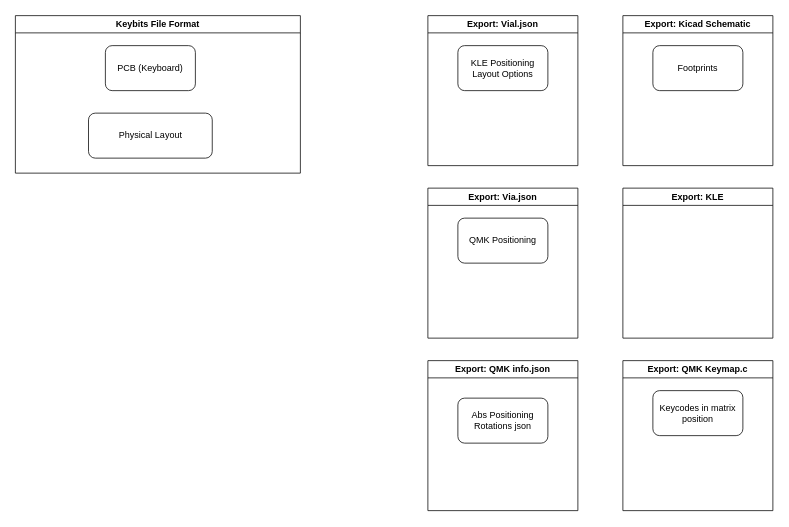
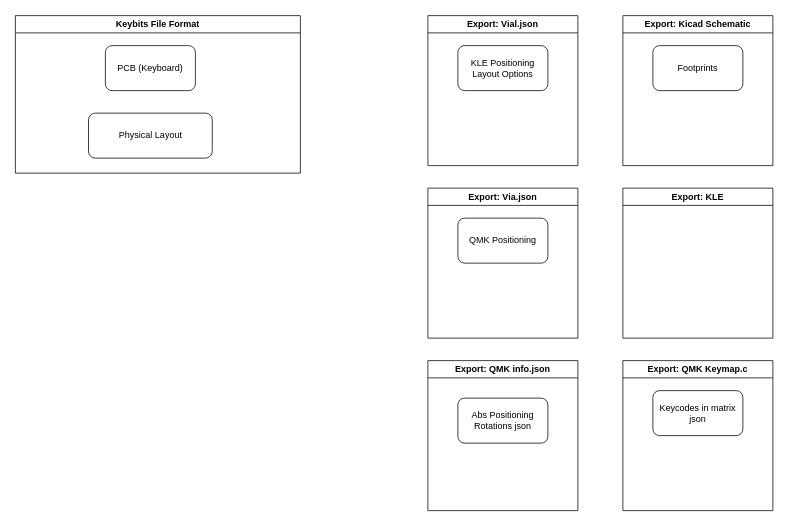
  <mxCell id="0" />
  <mxCell id="1" parent="0" />
  <mxCell id="2" value="Keybits File Format" style="swimlane;whiteSpace=wrap;html=1;" parent="1" vertex="1"><mxGeometry x="20" y="20" width="380" height="210" as="geometry"><mxRectangle x="30" y="50" width="140" height="30" as="alternateBounds" /></mxGeometry></mxCell>
  <mxCell id="3" value="PCB (Keyboard)" style="rounded=1;whiteSpace=wrap;html=1;" parent="2" vertex="1"><mxGeometry x="120" y="40" width="120" height="60" as="geometry" /></mxCell>
  <mxCell id="4" value="Physical Layout" style="rounded=1;whiteSpace=wrap;html=1;perimeterSpacing=30;" parent="2" vertex="1"><mxGeometry x="97.5" y="130" width="165" height="60" as="geometry" /></mxCell>
  <mxCell id="5" value="Export: Vial.json" style="swimlane;whiteSpace=wrap;html=1;" parent="1" vertex="1"><mxGeometry x="570" y="20" width="200" height="200" as="geometry" /></mxCell>
  <mxCell id="6" value="KLE Positioning&lt;br&gt;Layout Options" style="rounded=1;whiteSpace=wrap;html=1;" parent="5" vertex="1"><mxGeometry x="40" y="40" width="120" height="60" as="geometry" /></mxCell>
  <mxCell id="7" value="Export: Via.json" style="swimlane;whiteSpace=wrap;html=1;" parent="1" vertex="1"><mxGeometry x="570" y="250" width="200" height="200" as="geometry" /></mxCell>
  <mxCell id="8" value="QMK Positioning" style="rounded=1;whiteSpace=wrap;html=1;" parent="7" vertex="1"><mxGeometry x="40" y="40" width="120" height="60" as="geometry" /></mxCell>
  <mxCell id="9" value="Export: QMK info.json" style="swimlane;whiteSpace=wrap;html=1;" parent="1" vertex="1"><mxGeometry x="570" y="480" width="200" height="200" as="geometry" /></mxCell>
  <mxCell id="10" value="Abs Positioning&lt;br&gt;Rotations json" style="rounded=1;whiteSpace=wrap;html=1;" parent="9" vertex="1"><mxGeometry x="40" y="50" width="120" height="60" as="geometry" /></mxCell>
  <mxCell id="11" value="Export: Kicad Schematic" style="swimlane;whiteSpace=wrap;html=1;" parent="1" vertex="1"><mxGeometry x="830" y="20" width="200" height="200" as="geometry" /></mxCell>
  <mxCell id="12" value="Footprints" style="rounded=1;whiteSpace=wrap;html=1;" parent="11" vertex="1"><mxGeometry x="40" y="40" width="120" height="60" as="geometry" /></mxCell>
  <mxCell id="13" value="Export: QMK Keymap.c" style="swimlane;whiteSpace=wrap;html=1;" parent="1" vertex="1"><mxGeometry x="830" y="480" width="200" height="200" as="geometry" /></mxCell>
- <mxCell id="14" value="Keycodes in matrix position" style="rounded=1;whiteSpace=wrap;html=1;" parent="13" vertex="1"><mxGeometry x="40" y="40" width="120" height="60" as="geometry" /></mxCell>
+ <mxCell id="14" value="Keycodes in matrix json" style="rounded=1;whiteSpace=wrap;html=1;" parent="13" vertex="1"><mxGeometry x="40" y="40" width="120" height="60" as="geometry" /></mxCell>
  <mxCell id="15" value="Export: KLE" style="swimlane;whiteSpace=wrap;html=1;" parent="1" vertex="1"><mxGeometry x="830" y="250" width="200" height="200" as="geometry" /></mxCell>
